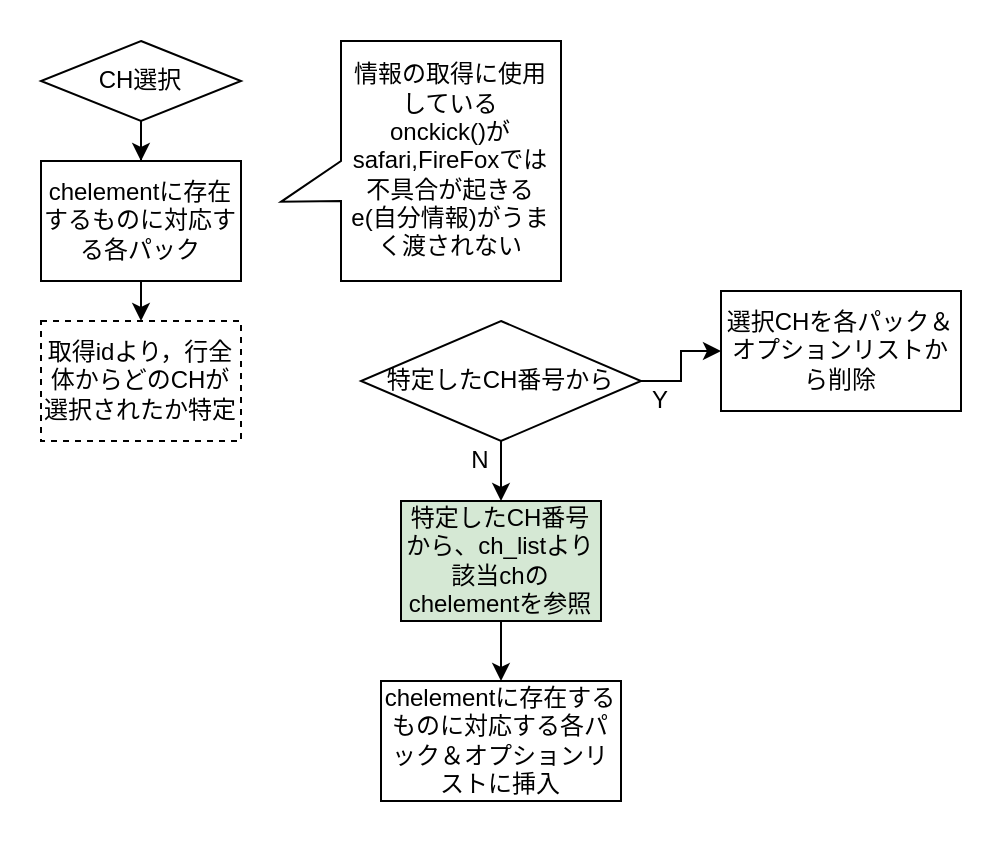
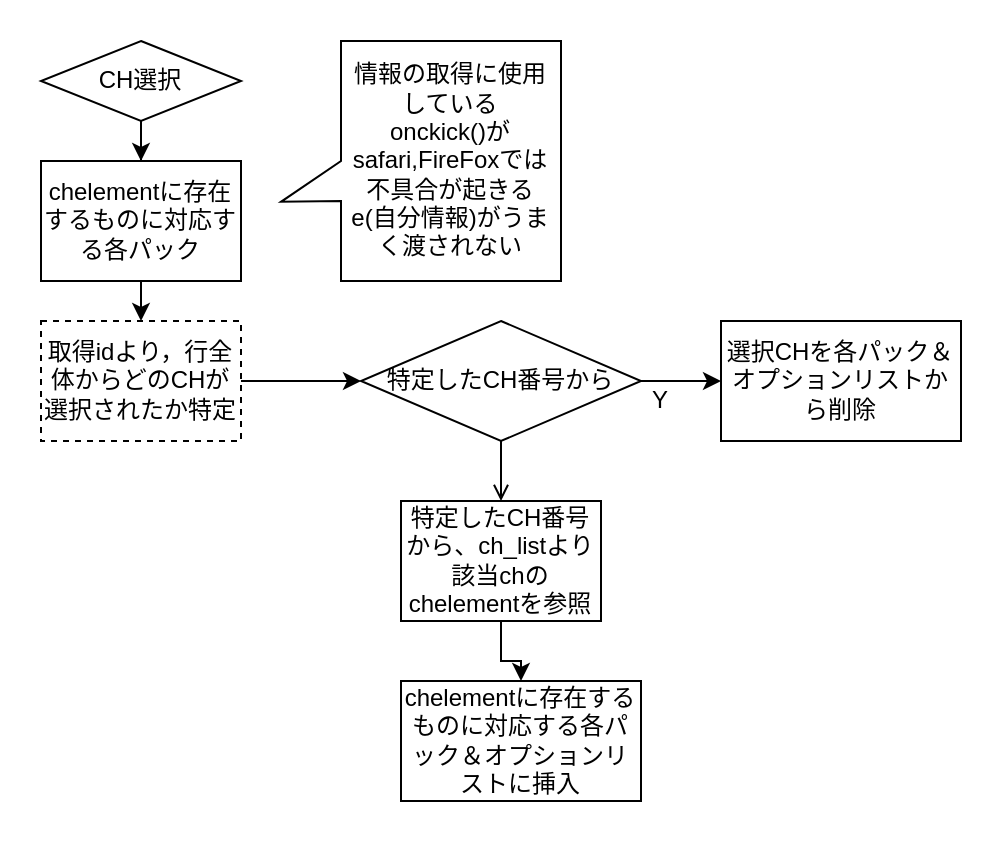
  <mxCell id="0" />
  <mxCell id="1" parent="0" />
  <mxCell id="2" style="edgeStyle=orthogonalEdgeStyle;rounded=0;orthogonalLoop=1;jettySize=auto;html=1;exitX=0.5;exitY=1;exitDx=0;exitDy=0;" edge="1" parent="1" source="3" target="5"><mxGeometry relative="1" as="geometry" /></mxCell>
  <mxCell id="3" value="CH選択" style="rhombus;whiteSpace=wrap;html=1;" vertex="1" parent="1"><mxGeometry x="20" y="20" width="100" height="40" as="geometry" /></mxCell>
  <mxCell id="4" style="edgeStyle=orthogonalEdgeStyle;rounded=0;orthogonalLoop=1;jettySize=auto;html=1;exitX=0.5;exitY=1;exitDx=0;exitDy=0;entryX=0.5;entryY=0;entryDx=0;entryDy=0;" edge="1" parent="1" source="5" target="7"><mxGeometry relative="1" as="geometry" /></mxCell>
  <mxCell id="5" value="chelementに存在するものに対応する各パック" style="rounded=0;whiteSpace=wrap;html=1;" vertex="1" parent="1"><mxGeometry x="20" y="80" width="100" height="60" as="geometry" /></mxCell>
+ <mxCell id="6" style="edgeStyle=orthogonalEdgeStyle;rounded=0;orthogonalLoop=1;jettySize=auto;html=1;exitX=1;exitY=0.5;exitDx=0;exitDy=0;entryX=0;entryY=0.5;entryDx=0;entryDy=0;" edge="1" parent="1" source="7" target="13"><mxGeometry relative="1" as="geometry" /></mxCell>
  <mxCell id="7" value="取得idより，行全体からどのCHが選択されたか特定" style="rounded=0;whiteSpace=wrap;html=1;dashed=1;" vertex="1" parent="1"><mxGeometry x="20" y="160" width="100" height="60" as="geometry" /></mxCell>
  <mxCell id="8" value="" style="edgeStyle=orthogonalEdgeStyle;rounded=0;orthogonalLoop=1;jettySize=auto;html=1;" edge="1" parent="1" source="9" target="10"><mxGeometry relative="1" as="geometry" /></mxCell>
- <mxCell id="9" value="特定したCH番号から、ch_listより該当chのchelementを参照" style="rounded=0;whiteSpace=wrap;html=1;fillColor=#d5e8d4;" vertex="1" parent="1"><mxGeometry x="200" y="250" width="100" height="60" as="geometry" /></mxCell>
- <mxCell id="10" value="chelementに存在するものに対応する各パック＆オプションリストに挿入" style="rounded=0;whiteSpace=wrap;html=1;" vertex="1" parent="1"><mxGeometry x="190" y="340" width="120" height="60" as="geometry" /></mxCell>
- <mxCell id="11" value="" style="edgeStyle=orthogonalEdgeStyle;rounded=0;orthogonalLoop=1;jettySize=auto;html=1;" edge="1" parent="1" source="13" target="9"><mxGeometry relative="1" as="geometry" /></mxCell>
+ <mxCell id="9" value="特定したCH番号から、ch_listより該当chのchelementを参照" style="rounded=0;whiteSpace=wrap;html=1;" vertex="1" parent="1"><mxGeometry x="200" y="250" width="100" height="60" as="geometry" /></mxCell>
+ <mxCell id="10" value="chelementに存在するものに対応する各パック＆オプションリストに挿入" style="rounded=0;whiteSpace=wrap;html=1;" vertex="1" parent="1"><mxGeometry x="200" y="340" width="120" height="60" as="geometry" /></mxCell>
+ <mxCell id="11" value="" style="edgeStyle=orthogonalEdgeStyle;rounded=0;orthogonalLoop=1;jettySize=auto;html=1;endArrow=open;" edge="1" parent="1" source="13" target="9"><mxGeometry relative="1" as="geometry" /></mxCell>
  <mxCell id="12" value="" style="edgeStyle=orthogonalEdgeStyle;rounded=0;orthogonalLoop=1;jettySize=auto;html=1;" edge="1" parent="1" source="13" target="14"><mxGeometry relative="1" as="geometry" /></mxCell>
  <mxCell id="13" value="特定したCH番号から" style="rhombus;whiteSpace=wrap;html=1;" vertex="1" parent="1"><mxGeometry x="180" y="160" width="140" height="60" as="geometry" /></mxCell>
- <mxCell id="14" value="選択CHを各パック＆オプションリストから削除" style="rounded=0;whiteSpace=wrap;html=1;" vertex="1" parent="1"><mxGeometry x="360" y="145" width="120" height="60" as="geometry" /></mxCell>
+ <mxCell id="14" value="選択CHを各パック＆オプションリストから削除" style="rounded=0;whiteSpace=wrap;html=1;" vertex="1" parent="1"><mxGeometry x="360" y="160" width="120" height="60" as="geometry" /></mxCell>
  <mxCell id="15" value="Y" style="text;html=1;strokeColor=none;fillColor=none;align=center;verticalAlign=middle;whiteSpace=wrap;rounded=0;" vertex="1" parent="1"><mxGeometry x="310" y="190" width="40" height="20" as="geometry" /></mxCell>
- <mxCell id="16" value="N" style="text;html=1;strokeColor=none;fillColor=none;align=center;verticalAlign=middle;whiteSpace=wrap;rounded=0;" vertex="1" parent="1"><mxGeometry x="220" y="220" width="40" height="20" as="geometry" /></mxCell>
  <mxCell id="17" value="情報の取得に使用している&lt;br&gt;onckick()がsafari,FireFoxでは不具合が起きる&lt;br&gt;e(自分情報)がうまく渡されない" style="shape=callout;whiteSpace=wrap;html=1;perimeter=calloutPerimeter;position2=0.67;rotation=0;base=20;spacing=3;verticalAlign=middle;rounded=0;direction=south;" vertex="1" parent="1"><mxGeometry x="140" y="20" width="140" height="120" as="geometry" /></mxCell>
